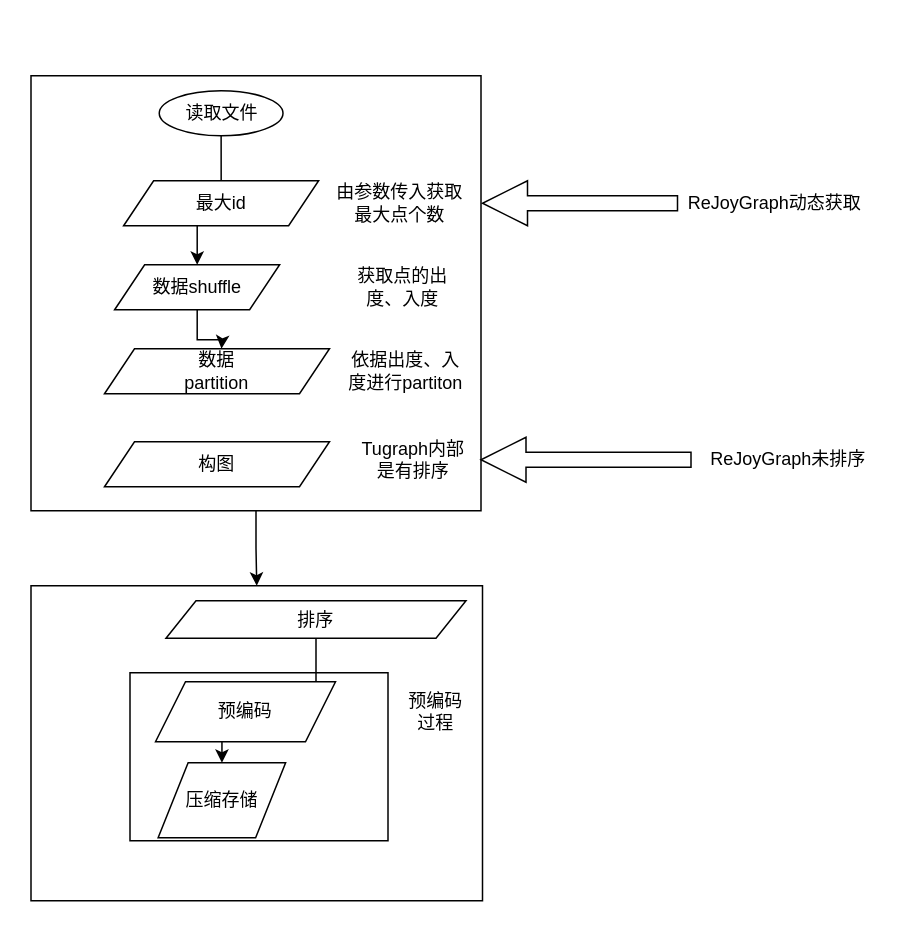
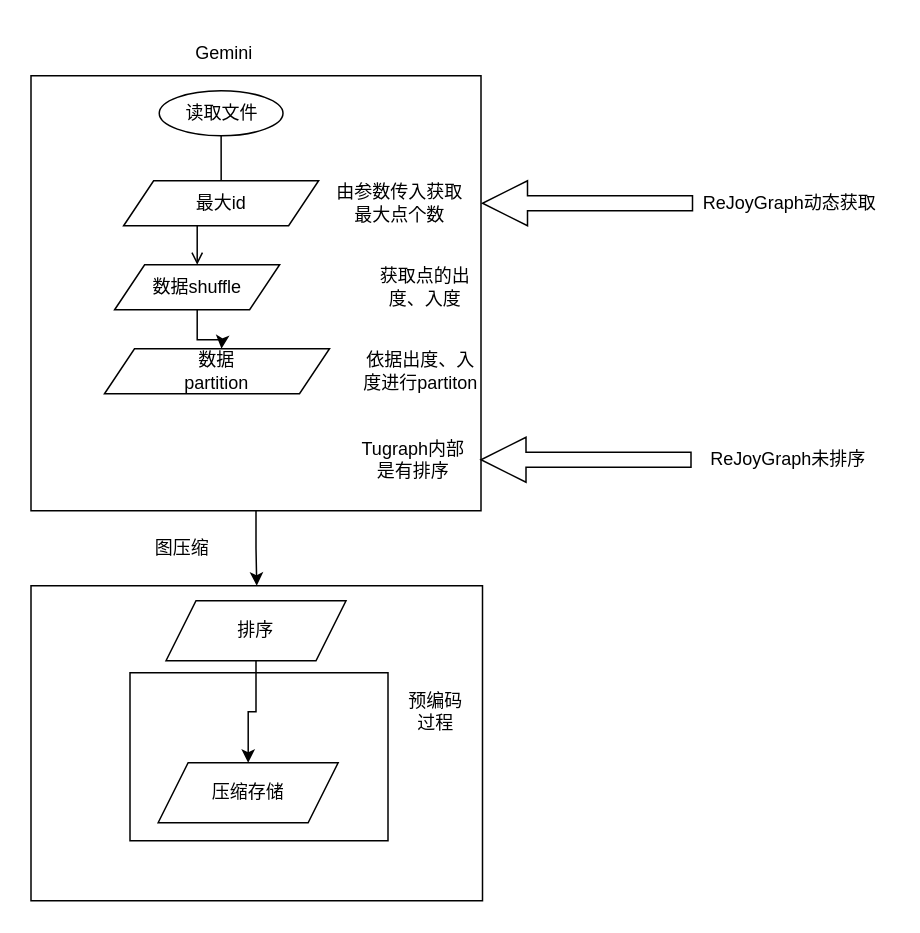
  <mxCell id="0" />
  <mxCell id="1" parent="0" />
  <mxCell id="2" value="" style="rounded=0;whiteSpace=wrap;html=1;" vertex="1" parent="1"><mxGeometry x="20" y="390" width="301" height="210" as="geometry" /></mxCell>
  <mxCell id="3" value="" style="rounded=0;whiteSpace=wrap;html=1;" vertex="1" parent="1"><mxGeometry x="86" y="448" width="172" height="112" as="geometry" /></mxCell>
  <mxCell id="4" style="edgeStyle=orthogonalEdgeStyle;rounded=0;orthogonalLoop=1;jettySize=auto;html=1;" edge="1" parent="1" source="5" target="2"><mxGeometry relative="1" as="geometry" /></mxCell>
  <mxCell id="5" value="" style="rounded=0;whiteSpace=wrap;html=1;" vertex="1" parent="1"><mxGeometry x="20" y="50" width="300" height="290" as="geometry" /></mxCell>
- <mxCell id="7" value="" style="edgeStyle=orthogonalEdgeStyle;rounded=0;orthogonalLoop=1;jettySize=auto;html=1;" edge="1" parent="1" source="8" target="11"><mxGeometry relative="1" as="geometry" /></mxCell>
+ <mxCell id="6" value="Gemini" style="text;html=1;strokeColor=none;fillColor=none;align=center;verticalAlign=middle;whiteSpace=wrap;rounded=0;" vertex="1" parent="1"><mxGeometry x="118.75" y="20" width="60" height="30" as="geometry" /></mxCell>
+ <mxCell id="7" value="" style="edgeStyle=orthogonalEdgeStyle;rounded=0;orthogonalLoop=1;jettySize=auto;html=1;endArrow=open;" edge="1" parent="1" source="8" target="11"><mxGeometry relative="1" as="geometry" /></mxCell>
  <mxCell id="8" value="读取文件" style="ellipse;whiteSpace=wrap;html=1;" vertex="1" parent="1"><mxGeometry x="105.5" y="60" width="82.5" height="30" as="geometry" /></mxCell>
  <mxCell id="9" value="最大id" style="shape=parallelogram;perimeter=parallelogramPerimeter;whiteSpace=wrap;html=1;fixedSize=1;" vertex="1" parent="1"><mxGeometry x="81.75" y="120" width="130" height="30" as="geometry" /></mxCell>
  <mxCell id="10" value="" style="edgeStyle=orthogonalEdgeStyle;rounded=0;orthogonalLoop=1;jettySize=auto;html=1;" edge="1" parent="1" source="11"><mxGeometry relative="1" as="geometry"><mxPoint x="146.97" y="232" as="targetPoint" /></mxGeometry></mxCell>
  <mxCell id="11" value="数据shuffle" style="shape=parallelogram;perimeter=parallelogramPerimeter;whiteSpace=wrap;html=1;fixedSize=1;" vertex="1" parent="1"><mxGeometry x="75.75" y="176" width="110" height="30" as="geometry" /></mxCell>
  <mxCell id="12" value="数据&lt;br&gt;partition" style="shape=parallelogram;perimeter=parallelogramPerimeter;whiteSpace=wrap;html=1;fixedSize=1;" vertex="1" parent="1"><mxGeometry x="69" y="232" width="150" height="30" as="geometry" /></mxCell>
  <mxCell id="13" value="由参数传入获取&lt;br&gt;最大点个数" style="text;html=1;strokeColor=none;fillColor=none;align=center;verticalAlign=middle;whiteSpace=wrap;rounded=0;" vertex="1" parent="1"><mxGeometry x="211" y="120" width="110" height="30" as="geometry" /></mxCell>
- <mxCell id="14" value="获取点的出度、入度" style="text;html=1;strokeColor=none;fillColor=none;align=center;verticalAlign=middle;whiteSpace=wrap;rounded=0;" vertex="1" parent="1"><mxGeometry x="230" y="176" width="76" height="30" as="geometry" /></mxCell>
- <mxCell id="15" value="依据出度、入度进行partiton" style="text;html=1;strokeColor=none;fillColor=none;align=center;verticalAlign=middle;whiteSpace=wrap;rounded=0;" vertex="1" parent="1"><mxGeometry x="229" y="232" width="82" height="30" as="geometry" /></mxCell>
+ <mxCell id="14" value="获取点的出度、入度" style="text;html=1;strokeColor=none;fillColor=none;align=center;verticalAlign=middle;whiteSpace=wrap;rounded=0;" vertex="1" parent="1"><mxGeometry x="245" y="176" width="76" height="30" as="geometry" /></mxCell>
+ <mxCell id="15" value="依据出度、入度进行partiton" style="text;html=1;strokeColor=none;fillColor=none;align=center;verticalAlign=middle;whiteSpace=wrap;rounded=0;" vertex="1" parent="1"><mxGeometry x="239" y="232" width="82" height="30" as="geometry" /></mxCell>
  <mxCell id="16" style="edgeStyle=orthogonalEdgeStyle;rounded=0;orthogonalLoop=1;jettySize=auto;html=1;shape=arrow;" edge="1" parent="1" source="17" target="13"><mxGeometry relative="1" as="geometry" /></mxCell>
- <mxCell id="17" value="ReJoyGraph动态获取" style="text;html=1;strokeColor=none;fillColor=none;align=center;verticalAlign=middle;whiteSpace=wrap;rounded=0;" vertex="1" parent="1"><mxGeometry x="451" y="120" width="130" height="30" as="geometry" /></mxCell>
+ <mxCell id="17" value="ReJoyGraph动态获取" style="text;html=1;strokeColor=none;fillColor=none;align=center;verticalAlign=middle;whiteSpace=wrap;rounded=0;" vertex="1" parent="1"><mxGeometry x="461" y="120" width="130" height="30" as="geometry" /></mxCell>
  <mxCell id="18" value="Tugraph内部是有排序" style="text;html=1;strokeColor=none;fillColor=none;align=center;verticalAlign=middle;whiteSpace=wrap;rounded=0;" vertex="1" parent="1"><mxGeometry x="238" y="291" width="74" height="30" as="geometry" /></mxCell>
- <mxCell id="19" value="构图" style="shape=parallelogram;perimeter=parallelogramPerimeter;whiteSpace=wrap;html=1;fixedSize=1;" vertex="1" parent="1"><mxGeometry x="69" y="294" width="150" height="30" as="geometry" /></mxCell>
  <mxCell id="20" style="edgeStyle=orthogonalEdgeStyle;rounded=0;orthogonalLoop=1;jettySize=auto;html=1;shape=arrow;" edge="1" source="21" parent="1"><mxGeometry relative="1" as="geometry"><mxPoint x="320" y="306" as="targetPoint" /></mxGeometry></mxCell>
  <mxCell id="21" value="ReJoyGraph未排序" style="text;html=1;strokeColor=none;fillColor=none;align=center;verticalAlign=middle;whiteSpace=wrap;rounded=0;" vertex="1" parent="1"><mxGeometry x="460" y="291" width="130" height="30" as="geometry" /></mxCell>
+ <mxCell id="22" value="图压缩" style="text;html=1;strokeColor=none;fillColor=none;align=center;verticalAlign=middle;whiteSpace=wrap;rounded=0;" vertex="1" parent="1"><mxGeometry x="91" y="350" width="60" height="30" as="geometry" /></mxCell>
  <mxCell id="23" value="" style="edgeStyle=orthogonalEdgeStyle;rounded=0;orthogonalLoop=1;jettySize=auto;html=1;" edge="1" parent="1" source="24" target="26"><mxGeometry relative="1" as="geometry" /></mxCell>
- <mxCell id="24" value="排序" style="shape=parallelogram;perimeter=parallelogramPerimeter;whiteSpace=wrap;html=1;fixedSize=1;" vertex="1" parent="1"><mxGeometry x="110" y="400" width="200" height="25" as="geometry" /></mxCell>
- <mxCell id="25" value="预编码" style="shape=parallelogram;perimeter=parallelogramPerimeter;whiteSpace=wrap;html=1;fixedSize=1;" vertex="1" parent="1"><mxGeometry x="103" y="454" width="120" height="40" as="geometry" /></mxCell>
- <mxCell id="26" value="压缩存储" style="shape=parallelogram;perimeter=parallelogramPerimeter;whiteSpace=wrap;html=1;fixedSize=1;" vertex="1" parent="1"><mxGeometry x="104.75" y="508" width="85" height="50" as="geometry" /></mxCell>
+ <mxCell id="24" value="排序" style="shape=parallelogram;perimeter=parallelogramPerimeter;whiteSpace=wrap;html=1;fixedSize=1;" vertex="1" parent="1"><mxGeometry x="110" y="400" width="120" height="40" as="geometry" /></mxCell>
+ <mxCell id="26" value="压缩存储" style="shape=parallelogram;perimeter=parallelogramPerimeter;whiteSpace=wrap;html=1;fixedSize=1;" vertex="1" parent="1"><mxGeometry x="104.75" y="508" width="120" height="40" as="geometry" /></mxCell>
  <mxCell id="27" value="预编码&lt;br&gt;过程" style="text;html=1;strokeColor=none;fillColor=none;align=center;verticalAlign=middle;whiteSpace=wrap;rounded=0;" vertex="1" parent="1"><mxGeometry x="260" y="459" width="60" height="30" as="geometry" /></mxCell>
